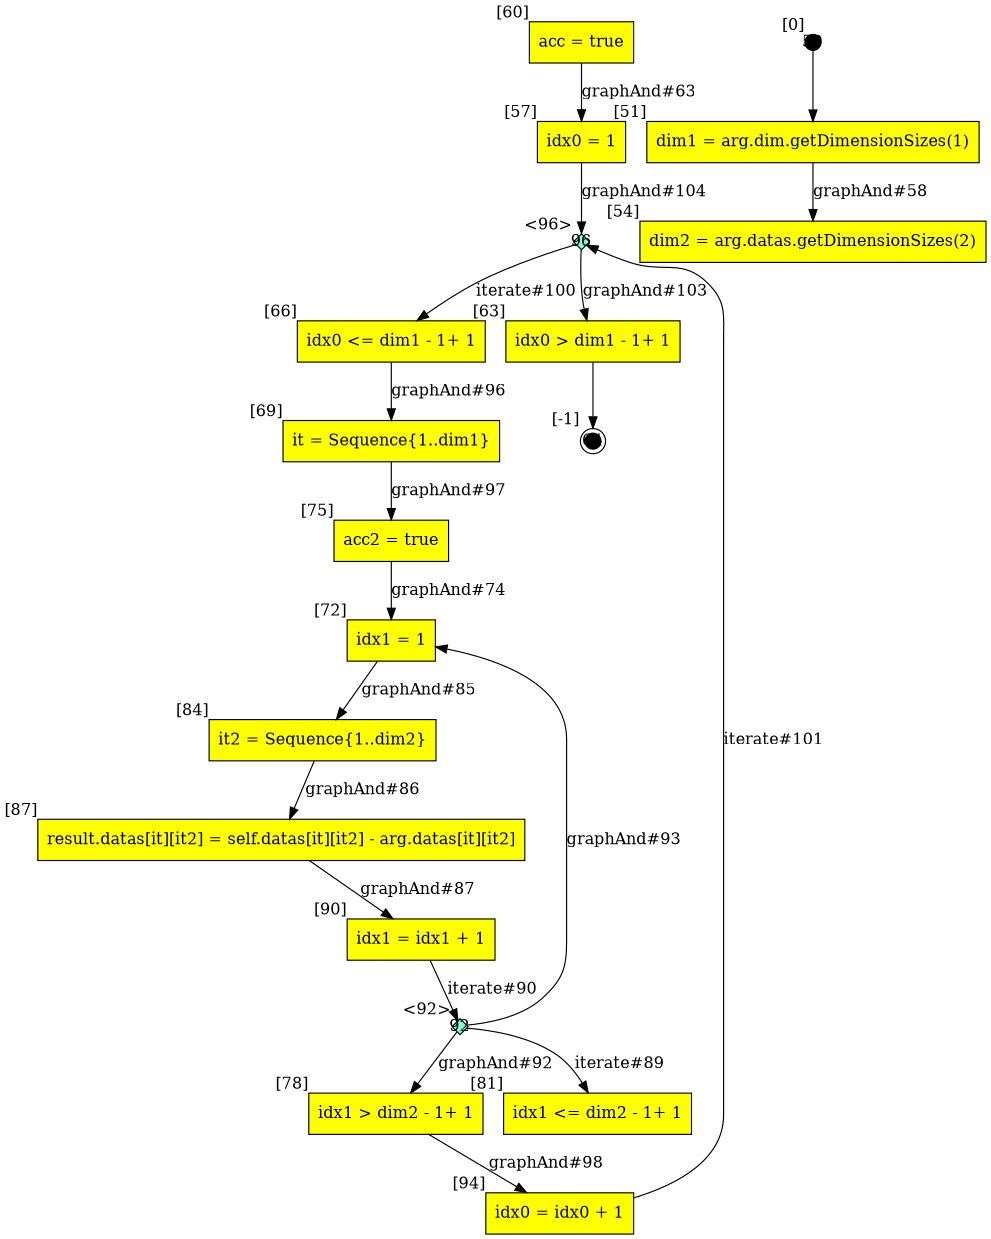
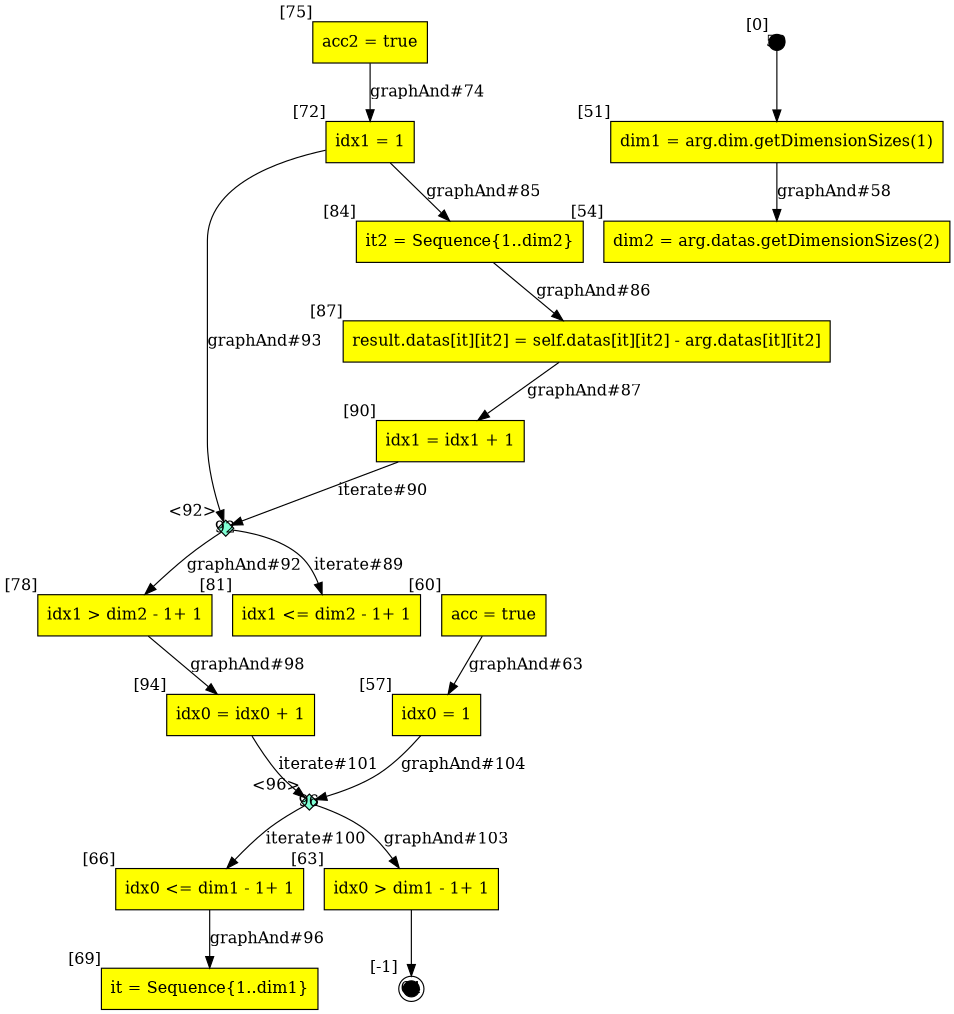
  digraph {
    node [fillcolor=yellow shape=box style=filled]
    96 [fillcolor=aquamarine fixedsize=true height=.2 shape=diamond width=.2 xlabel="<96>"]
    n2 [label="idx0 <= dim1 - 1+ 1" xlabel="[66]"]
    n3 [label="idx0 > dim1 - 1+ 1" xlabel="[63]"]
    n4 [label="it = Sequence{1..dim1}" xlabel="[69]"]
    64 [fillcolor=black fixedsize=true height=.2 shape=doublecircle width=.2 xlabel="[-1]"]
    n6 [label="acc2 = true" xlabel="[75]"]
    n7 [label="idx1 = 1" xlabel="[72]"]
    92 [fillcolor=aquamarine fixedsize=true height=.2 shape=diamond width=.2 xlabel="<92>"]
    n9 [label="it2 = Sequence{1..dim2}" xlabel="[84]"]
    n10 [label="idx1 > dim2 - 1+ 1" xlabel="[78]"]
    n11 [label="idx1 <= dim2 - 1+ 1" xlabel="[81]"]
    n12 [label="idx0 = idx0 + 1" xlabel="[94]"]
    n13 [label="result.datas[it][it2] = self.datas[it][it2] - arg.datas[it][it2]" xlabel="[87]"]
    50 [fillcolor=black fixedsize=true height=.2 shape=circle width=.2 xlabel="[0]"]
    n15 [label="dim1 = arg.dim.getDimensionSizes(1)" xlabel="[51]"]
    n16 [label="dim2 = arg.datas.getDimensionSizes(2)" xlabel="[54]"]
    n17 [label="idx1 = idx1 + 1" xlabel="[90]"]
    n18 [label="acc = true" xlabel="[60]"]
    n19 [label="idx0 = 1" xlabel="[57]"]
    96 -> n2 [label="iterate#100"]
    96 -> n3 [label="graphAnd#103"]
    n2 -> n4 [label="graphAnd#96"]
    n3 -> 64
-   n4 -> n6 [label="graphAnd#97"]
    n6 -> n7 [label="graphAnd#74"]
-   92 -> n7 [label="graphAnd#93"]
+   n7 -> 92 [label="graphAnd#93"]
    n7 -> n9 [label="graphAnd#85"]
    92 -> n10 [label="graphAnd#92"]
    92 -> n11 [label="iterate#89"]
    n9 -> n13 [label="graphAnd#86"]
    n10 -> n12 [label="graphAnd#98"]
    n12 -> 96 [label="iterate#101"]
    n13 -> n17 [label="graphAnd#87"]
    50 -> n15
    n15 -> n16 [label="graphAnd#58"]
    n17 -> 92 [label="iterate#90"]
    n18 -> n19 [label="graphAnd#63"]
    n19 -> 96 [label="graphAnd#104"]
  }
